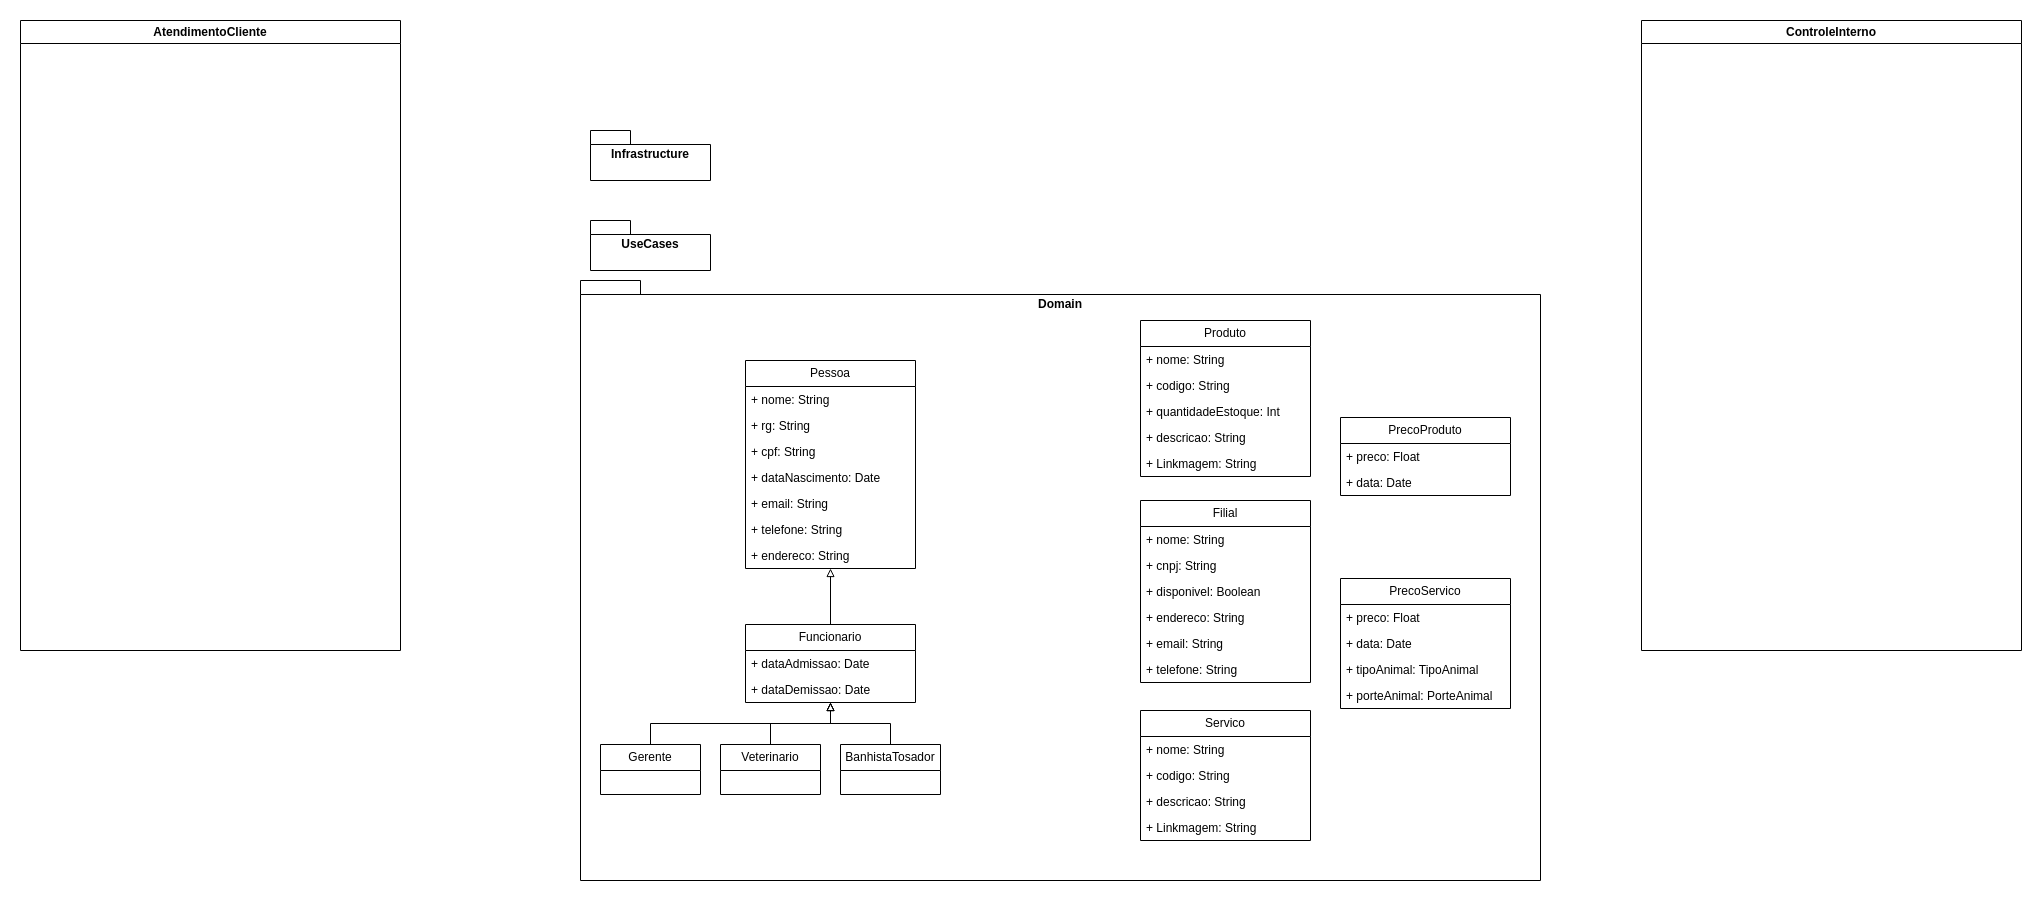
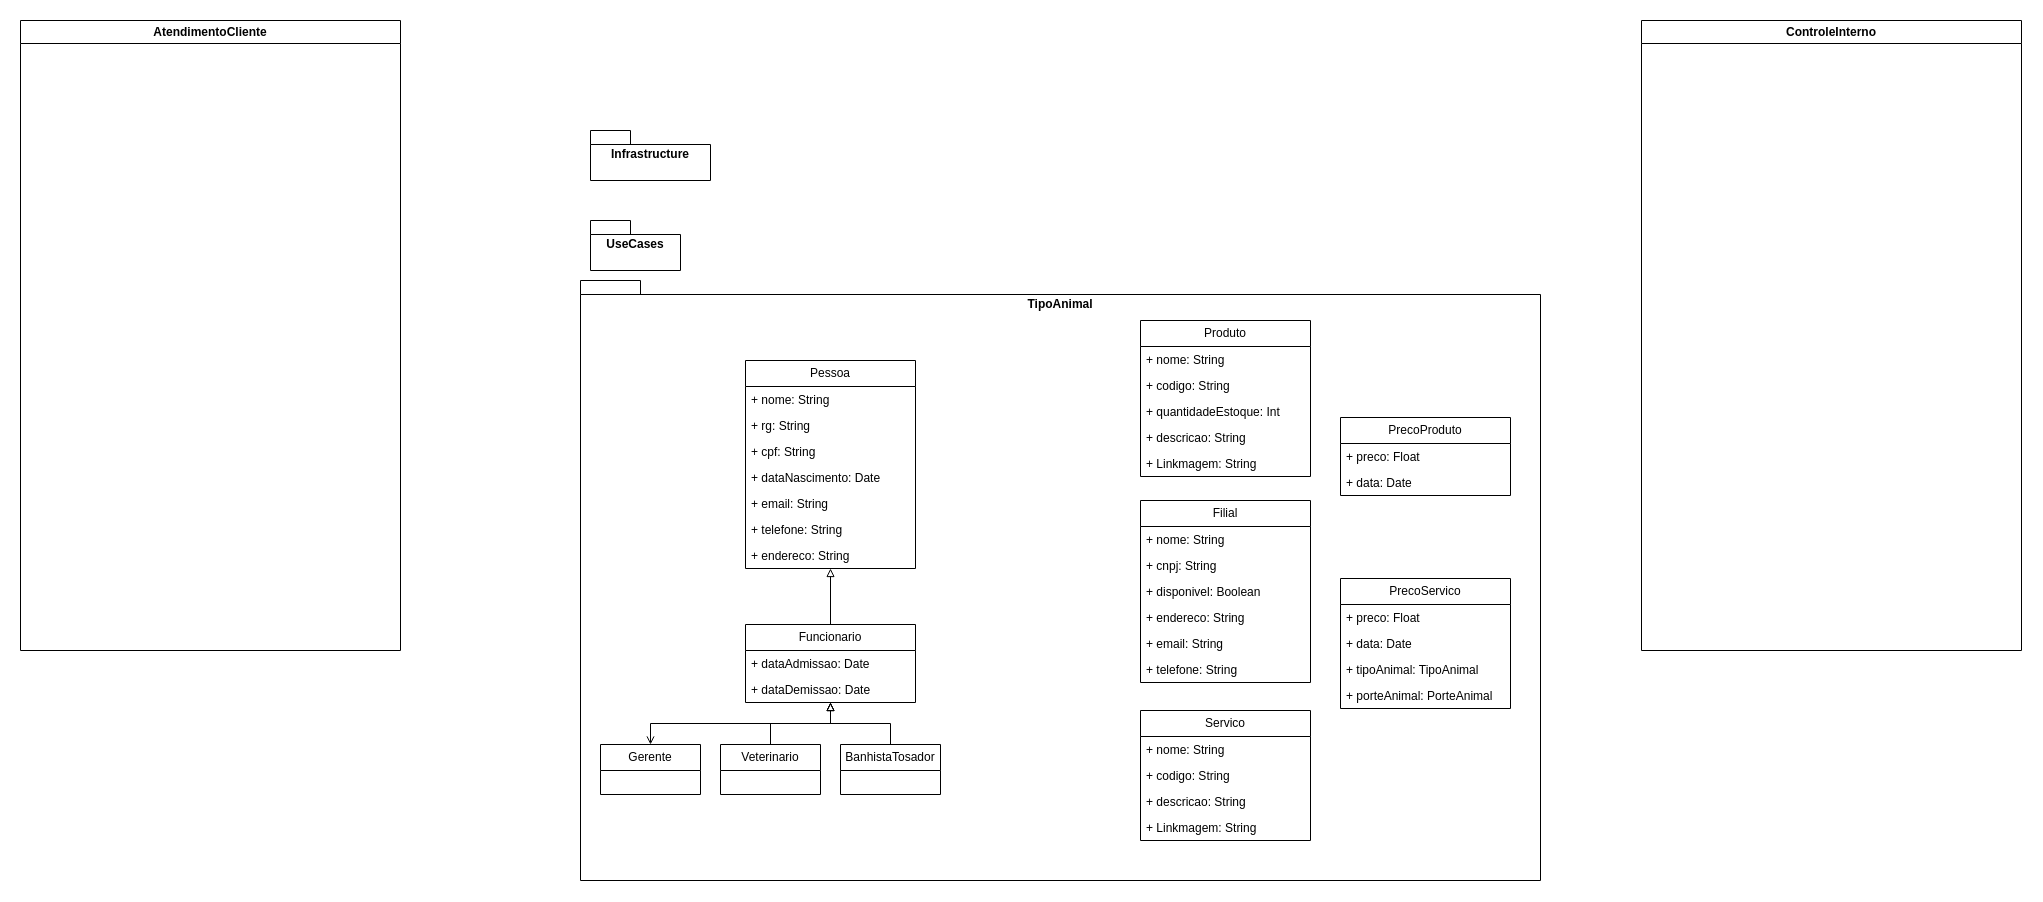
  <mxCell id="0" />
  <mxCell id="1" parent="0" />
  <mxCell id="2" value="AtendimentoCliente" style="swimlane;whiteSpace=wrap;html=1;" vertex="1" parent="1"><mxGeometry x="20" y="20" width="380" height="630" as="geometry" /></mxCell>
  <mxCell id="3" value="Infrastructure" style="shape=folder;fontStyle=1;spacingTop=10;tabWidth=40;tabHeight=14;tabPosition=left;html=1;whiteSpace=wrap;verticalAlign=top;" vertex="1" parent="1"><mxGeometry x="590" y="130" width="120" height="50" as="geometry" /></mxCell>
- <mxCell id="4" value="UseCases" style="shape=folder;fontStyle=1;spacingTop=10;tabWidth=40;tabHeight=14;tabPosition=left;html=1;whiteSpace=wrap;verticalAlign=top;" vertex="1" parent="1"><mxGeometry x="590" y="220" width="120" height="50" as="geometry" /></mxCell>
+ <mxCell id="4" value="UseCases" style="shape=folder;fontStyle=1;spacingTop=10;tabWidth=40;tabHeight=14;tabPosition=left;html=1;whiteSpace=wrap;verticalAlign=top;" vertex="1" parent="1"><mxGeometry x="590" y="220" width="90" height="50" as="geometry" /></mxCell>
  <mxCell id="5" value="ControleInterno" style="swimlane;whiteSpace=wrap;html=1;" vertex="1" parent="1"><mxGeometry x="1641" y="20" width="380" height="630" as="geometry" /></mxCell>
- <mxCell id="6" value="Domain" style="shape=folder;fontStyle=1;spacingTop=10;tabWidth=40;tabHeight=14;tabPosition=left;html=1;whiteSpace=wrap;align=center;verticalAlign=top;" vertex="1" parent="1"><mxGeometry x="580" y="280" width="960" height="600" as="geometry" /></mxCell>
+ <mxCell id="6" value="TipoAnimal" style="shape=folder;fontStyle=1;spacingTop=10;tabWidth=40;tabHeight=14;tabPosition=left;html=1;whiteSpace=wrap;align=center;verticalAlign=top;" vertex="1" parent="1"><mxGeometry x="580" y="280" width="960" height="600" as="geometry" /></mxCell>
  <mxCell id="7" style="edgeStyle=orthogonalEdgeStyle;rounded=0;orthogonalLoop=1;jettySize=auto;html=1;exitX=0.5;exitY=1;exitDx=0;exitDy=0;entryX=0.5;entryY=0;entryDx=0;entryDy=0;endArrow=none;endFill=0;startArrow=block;startFill=0;" edge="1" parent="1" source="8" target="19"><mxGeometry relative="1" as="geometry" /></mxCell>
  <mxCell id="8" value="Pessoa" style="swimlane;fontStyle=0;childLayout=stackLayout;horizontal=1;startSize=26;fillColor=none;horizontalStack=0;resizeParent=1;resizeParentMax=0;resizeLast=0;collapsible=1;marginBottom=0;whiteSpace=wrap;html=1;" vertex="1" parent="1"><mxGeometry x="745" y="360" width="170" height="208" as="geometry"><mxRectangle x="230" y="606" width="80" height="30" as="alternateBounds" /></mxGeometry></mxCell>
  <mxCell id="9" value="+ nome: String" style="text;strokeColor=none;fillColor=none;align=left;verticalAlign=top;spacingLeft=4;spacingRight=4;overflow=hidden;rotatable=0;points=[[0,0.5],[1,0.5]];portConstraint=eastwest;whiteSpace=wrap;html=1;" vertex="1" parent="8"><mxGeometry y="26" width="170" height="26" as="geometry" /></mxCell>
  <mxCell id="10" value="+ rg: String" style="text;strokeColor=none;fillColor=none;align=left;verticalAlign=top;spacingLeft=4;spacingRight=4;overflow=hidden;rotatable=0;points=[[0,0.5],[1,0.5]];portConstraint=eastwest;whiteSpace=wrap;html=1;" vertex="1" parent="8"><mxGeometry y="52" width="170" height="26" as="geometry" /></mxCell>
  <mxCell id="11" value="+ cpf: String" style="text;strokeColor=none;fillColor=none;align=left;verticalAlign=top;spacingLeft=4;spacingRight=4;overflow=hidden;rotatable=0;points=[[0,0.5],[1,0.5]];portConstraint=eastwest;whiteSpace=wrap;html=1;" vertex="1" parent="8"><mxGeometry y="78" width="170" height="26" as="geometry" /></mxCell>
  <mxCell id="12" value="+ dataNascimento: Date" style="text;strokeColor=none;fillColor=none;align=left;verticalAlign=top;spacingLeft=4;spacingRight=4;overflow=hidden;rotatable=0;points=[[0,0.5],[1,0.5]];portConstraint=eastwest;whiteSpace=wrap;html=1;" vertex="1" parent="8"><mxGeometry y="104" width="170" height="26" as="geometry" /></mxCell>
  <mxCell id="13" value="+ email: String" style="text;strokeColor=none;fillColor=none;align=left;verticalAlign=top;spacingLeft=4;spacingRight=4;overflow=hidden;rotatable=0;points=[[0,0.5],[1,0.5]];portConstraint=eastwest;whiteSpace=wrap;html=1;" vertex="1" parent="8"><mxGeometry y="130" width="170" height="26" as="geometry" /></mxCell>
  <mxCell id="14" value="+ telefone: String" style="text;strokeColor=none;fillColor=none;align=left;verticalAlign=top;spacingLeft=4;spacingRight=4;overflow=hidden;rotatable=0;points=[[0,0.5],[1,0.5]];portConstraint=eastwest;whiteSpace=wrap;html=1;" vertex="1" parent="8"><mxGeometry y="156" width="170" height="26" as="geometry" /></mxCell>
  <mxCell id="15" value="+ endereco: String" style="text;strokeColor=none;fillColor=none;align=left;verticalAlign=top;spacingLeft=4;spacingRight=4;overflow=hidden;rotatable=0;points=[[0,0.5],[1,0.5]];portConstraint=eastwest;whiteSpace=wrap;html=1;" vertex="1" parent="8"><mxGeometry y="182" width="170" height="26" as="geometry" /></mxCell>
- <mxCell id="16" style="edgeStyle=orthogonalEdgeStyle;rounded=0;orthogonalLoop=1;jettySize=auto;html=1;exitX=0.5;exitY=1;exitDx=0;exitDy=0;startArrow=block;startFill=0;endArrow=none;endFill=0;" edge="1" parent="1" source="19" target="24"><mxGeometry relative="1" as="geometry" /></mxCell>
+ <mxCell id="16" style="edgeStyle=orthogonalEdgeStyle;rounded=0;orthogonalLoop=1;jettySize=auto;html=1;exitX=0.5;exitY=1;exitDx=0;exitDy=0;startArrow=block;startFill=0;endArrow=open;endFill=0;" edge="1" parent="1" source="19" target="24"><mxGeometry relative="1" as="geometry" /></mxCell>
  <mxCell id="17" style="edgeStyle=orthogonalEdgeStyle;rounded=0;orthogonalLoop=1;jettySize=auto;html=1;exitX=0.5;exitY=1;exitDx=0;exitDy=0;entryX=0.5;entryY=0;entryDx=0;entryDy=0;startArrow=block;startFill=0;endArrow=none;endFill=0;" edge="1" parent="1" source="19" target="22"><mxGeometry relative="1" as="geometry" /></mxCell>
  <mxCell id="18" style="edgeStyle=orthogonalEdgeStyle;rounded=0;orthogonalLoop=1;jettySize=auto;html=1;exitX=0.5;exitY=1;exitDx=0;exitDy=0;startArrow=block;startFill=0;endArrow=none;endFill=0;" edge="1" parent="1" source="19" target="23"><mxGeometry relative="1" as="geometry" /></mxCell>
  <mxCell id="19" value="Funcionario" style="swimlane;fontStyle=0;childLayout=stackLayout;horizontal=1;startSize=26;fillColor=none;horizontalStack=0;resizeParent=1;resizeParentMax=0;resizeLast=0;collapsible=1;marginBottom=0;whiteSpace=wrap;html=1;" vertex="1" parent="1"><mxGeometry x="745" y="624" width="170" height="78" as="geometry"><mxRectangle x="230" y="870" width="100" height="30" as="alternateBounds" /></mxGeometry></mxCell>
  <mxCell id="20" value="+ dataAdmissao: Date" style="text;strokeColor=none;fillColor=none;align=left;verticalAlign=top;spacingLeft=4;spacingRight=4;overflow=hidden;rotatable=0;points=[[0,0.5],[1,0.5]];portConstraint=eastwest;whiteSpace=wrap;html=1;" vertex="1" parent="19"><mxGeometry y="26" width="170" height="26" as="geometry" /></mxCell>
  <mxCell id="21" value="+ dataDemissao: Date" style="text;strokeColor=none;fillColor=none;align=left;verticalAlign=top;spacingLeft=4;spacingRight=4;overflow=hidden;rotatable=0;points=[[0,0.5],[1,0.5]];portConstraint=eastwest;whiteSpace=wrap;html=1;" vertex="1" parent="19"><mxGeometry y="52" width="170" height="26" as="geometry" /></mxCell>
  <mxCell id="22" value="Veterinario" style="swimlane;fontStyle=0;childLayout=stackLayout;horizontal=1;startSize=26;fillColor=none;horizontalStack=0;resizeParent=1;resizeParentMax=0;resizeLast=0;collapsible=1;marginBottom=0;whiteSpace=wrap;html=1;" vertex="1" parent="1"><mxGeometry x="720" y="744" width="100" height="50" as="geometry" /></mxCell>
  <mxCell id="23" value="BanhistaTosador" style="swimlane;fontStyle=0;childLayout=stackLayout;horizontal=1;startSize=26;fillColor=none;horizontalStack=0;resizeParent=1;resizeParentMax=0;resizeLast=0;collapsible=1;marginBottom=0;whiteSpace=wrap;html=1;" vertex="1" parent="1"><mxGeometry x="840" y="744" width="100" height="50" as="geometry" /></mxCell>
  <mxCell id="24" value="Gerente" style="swimlane;fontStyle=0;childLayout=stackLayout;horizontal=1;startSize=26;fillColor=none;horizontalStack=0;resizeParent=1;resizeParentMax=0;resizeLast=0;collapsible=1;marginBottom=0;whiteSpace=wrap;html=1;" vertex="1" parent="1"><mxGeometry x="600" y="744" width="100" height="50" as="geometry" /></mxCell>
  <mxCell id="25" value="Filial" style="swimlane;fontStyle=0;childLayout=stackLayout;horizontal=1;startSize=26;fillColor=none;horizontalStack=0;resizeParent=1;resizeParentMax=0;resizeLast=0;collapsible=1;marginBottom=0;whiteSpace=wrap;html=1;" vertex="1" parent="1"><mxGeometry x="1140" y="500" width="170" height="182" as="geometry"><mxRectangle x="230" y="870" width="100" height="30" as="alternateBounds" /></mxGeometry></mxCell>
  <mxCell id="26" value="+ nome: String" style="text;strokeColor=none;fillColor=none;align=left;verticalAlign=top;spacingLeft=4;spacingRight=4;overflow=hidden;rotatable=0;points=[[0,0.5],[1,0.5]];portConstraint=eastwest;whiteSpace=wrap;html=1;" vertex="1" parent="25"><mxGeometry y="26" width="170" height="26" as="geometry" /></mxCell>
  <mxCell id="27" value="+ cnpj: String" style="text;strokeColor=none;fillColor=none;align=left;verticalAlign=top;spacingLeft=4;spacingRight=4;overflow=hidden;rotatable=0;points=[[0,0.5],[1,0.5]];portConstraint=eastwest;whiteSpace=wrap;html=1;" vertex="1" parent="25"><mxGeometry y="52" width="170" height="26" as="geometry" /></mxCell>
  <mxCell id="28" value="+ disponivel: Boolean" style="text;strokeColor=none;fillColor=none;align=left;verticalAlign=top;spacingLeft=4;spacingRight=4;overflow=hidden;rotatable=0;points=[[0,0.5],[1,0.5]];portConstraint=eastwest;whiteSpace=wrap;html=1;" vertex="1" parent="25"><mxGeometry y="78" width="170" height="26" as="geometry" /></mxCell>
  <mxCell id="29" value="+ endereco: String" style="text;strokeColor=none;fillColor=none;align=left;verticalAlign=top;spacingLeft=4;spacingRight=4;overflow=hidden;rotatable=0;points=[[0,0.5],[1,0.5]];portConstraint=eastwest;whiteSpace=wrap;html=1;" vertex="1" parent="25"><mxGeometry y="104" width="170" height="26" as="geometry" /></mxCell>
  <mxCell id="30" value="+ email: String" style="text;strokeColor=none;fillColor=none;align=left;verticalAlign=top;spacingLeft=4;spacingRight=4;overflow=hidden;rotatable=0;points=[[0,0.5],[1,0.5]];portConstraint=eastwest;whiteSpace=wrap;html=1;" vertex="1" parent="25"><mxGeometry y="130" width="170" height="26" as="geometry" /></mxCell>
  <mxCell id="31" value="+ telefone: String" style="text;strokeColor=none;fillColor=none;align=left;verticalAlign=top;spacingLeft=4;spacingRight=4;overflow=hidden;rotatable=0;points=[[0,0.5],[1,0.5]];portConstraint=eastwest;whiteSpace=wrap;html=1;" vertex="1" parent="25"><mxGeometry y="156" width="170" height="26" as="geometry" /></mxCell>
  <mxCell id="32" value="Produto" style="swimlane;fontStyle=0;childLayout=stackLayout;horizontal=1;startSize=26;fillColor=none;horizontalStack=0;resizeParent=1;resizeParentMax=0;resizeLast=0;collapsible=1;marginBottom=0;whiteSpace=wrap;html=1;" vertex="1" parent="1"><mxGeometry x="1140" y="320" width="170" height="156" as="geometry"><mxRectangle x="830" y="602" width="100" height="30" as="alternateBounds" /></mxGeometry></mxCell>
  <mxCell id="33" value="+ nome: String" style="text;strokeColor=none;fillColor=none;align=left;verticalAlign=top;spacingLeft=4;spacingRight=4;overflow=hidden;rotatable=0;points=[[0,0.5],[1,0.5]];portConstraint=eastwest;whiteSpace=wrap;html=1;" vertex="1" parent="32"><mxGeometry y="26" width="170" height="26" as="geometry" /></mxCell>
  <mxCell id="34" value="+ codigo: String" style="text;strokeColor=none;fillColor=none;align=left;verticalAlign=top;spacingLeft=4;spacingRight=4;overflow=hidden;rotatable=0;points=[[0,0.5],[1,0.5]];portConstraint=eastwest;whiteSpace=wrap;html=1;" vertex="1" parent="32"><mxGeometry y="52" width="170" height="26" as="geometry" /></mxCell>
  <mxCell id="35" value="+ quantidadeEstoque: Int" style="text;strokeColor=none;fillColor=none;align=left;verticalAlign=top;spacingLeft=4;spacingRight=4;overflow=hidden;rotatable=0;points=[[0,0.5],[1,0.5]];portConstraint=eastwest;whiteSpace=wrap;html=1;" vertex="1" parent="32"><mxGeometry y="78" width="170" height="26" as="geometry" /></mxCell>
  <mxCell id="36" value="+ descricao: String" style="text;strokeColor=none;fillColor=none;align=left;verticalAlign=top;spacingLeft=4;spacingRight=4;overflow=hidden;rotatable=0;points=[[0,0.5],[1,0.5]];portConstraint=eastwest;whiteSpace=wrap;html=1;" vertex="1" parent="32"><mxGeometry y="104" width="170" height="26" as="geometry" /></mxCell>
  <mxCell id="37" value="+ Linkmagem: String" style="text;strokeColor=none;fillColor=none;align=left;verticalAlign=top;spacingLeft=4;spacingRight=4;overflow=hidden;rotatable=0;points=[[0,0.5],[1,0.5]];portConstraint=eastwest;whiteSpace=wrap;html=1;" vertex="1" parent="32"><mxGeometry y="130" width="170" height="26" as="geometry" /></mxCell>
  <mxCell id="38" value="PrecoProduto" style="swimlane;fontStyle=0;childLayout=stackLayout;horizontal=1;startSize=26;fillColor=none;horizontalStack=0;resizeParent=1;resizeParentMax=0;resizeLast=0;collapsible=1;marginBottom=0;whiteSpace=wrap;html=1;" vertex="1" parent="1"><mxGeometry x="1340" y="417" width="170" height="78" as="geometry"><mxRectangle x="230" y="870" width="100" height="30" as="alternateBounds" /></mxGeometry></mxCell>
  <mxCell id="39" value="+ preco: Float" style="text;strokeColor=none;fillColor=none;align=left;verticalAlign=top;spacingLeft=4;spacingRight=4;overflow=hidden;rotatable=0;points=[[0,0.5],[1,0.5]];portConstraint=eastwest;whiteSpace=wrap;html=1;" vertex="1" parent="38"><mxGeometry y="26" width="170" height="26" as="geometry" /></mxCell>
  <mxCell id="40" value="+ data: Date" style="text;strokeColor=none;fillColor=none;align=left;verticalAlign=top;spacingLeft=4;spacingRight=4;overflow=hidden;rotatable=0;points=[[0,0.5],[1,0.5]];portConstraint=eastwest;whiteSpace=wrap;html=1;" vertex="1" parent="38"><mxGeometry y="52" width="170" height="26" as="geometry" /></mxCell>
  <mxCell id="41" value="Servico" style="swimlane;fontStyle=0;childLayout=stackLayout;horizontal=1;startSize=26;fillColor=none;horizontalStack=0;resizeParent=1;resizeParentMax=0;resizeLast=0;collapsible=1;marginBottom=0;whiteSpace=wrap;html=1;" vertex="1" parent="1"><mxGeometry x="1140" y="710" width="170" height="130" as="geometry"><mxRectangle x="830" y="602" width="100" height="30" as="alternateBounds" /></mxGeometry></mxCell>
  <mxCell id="42" value="+ nome: String" style="text;strokeColor=none;fillColor=none;align=left;verticalAlign=top;spacingLeft=4;spacingRight=4;overflow=hidden;rotatable=0;points=[[0,0.5],[1,0.5]];portConstraint=eastwest;whiteSpace=wrap;html=1;" vertex="1" parent="41"><mxGeometry y="26" width="170" height="26" as="geometry" /></mxCell>
  <mxCell id="43" value="+ codigo: String" style="text;strokeColor=none;fillColor=none;align=left;verticalAlign=top;spacingLeft=4;spacingRight=4;overflow=hidden;rotatable=0;points=[[0,0.5],[1,0.5]];portConstraint=eastwest;whiteSpace=wrap;html=1;" vertex="1" parent="41"><mxGeometry y="52" width="170" height="26" as="geometry" /></mxCell>
  <mxCell id="44" value="+ descricao: String" style="text;strokeColor=none;fillColor=none;align=left;verticalAlign=top;spacingLeft=4;spacingRight=4;overflow=hidden;rotatable=0;points=[[0,0.5],[1,0.5]];portConstraint=eastwest;whiteSpace=wrap;html=1;" vertex="1" parent="41"><mxGeometry y="78" width="170" height="26" as="geometry" /></mxCell>
  <mxCell id="45" value="+ Linkmagem: String" style="text;strokeColor=none;fillColor=none;align=left;verticalAlign=top;spacingLeft=4;spacingRight=4;overflow=hidden;rotatable=0;points=[[0,0.5],[1,0.5]];portConstraint=eastwest;whiteSpace=wrap;html=1;" vertex="1" parent="41"><mxGeometry y="104" width="170" height="26" as="geometry" /></mxCell>
  <mxCell id="46" value="PrecoServico" style="swimlane;fontStyle=0;childLayout=stackLayout;horizontal=1;startSize=26;fillColor=none;horizontalStack=0;resizeParent=1;resizeParentMax=0;resizeLast=0;collapsible=1;marginBottom=0;whiteSpace=wrap;html=1;" vertex="1" parent="1"><mxGeometry x="1340" y="578" width="170" height="130" as="geometry"><mxRectangle x="230" y="870" width="100" height="30" as="alternateBounds" /></mxGeometry></mxCell>
  <mxCell id="47" value="+ preco: Float" style="text;strokeColor=none;fillColor=none;align=left;verticalAlign=top;spacingLeft=4;spacingRight=4;overflow=hidden;rotatable=0;points=[[0,0.5],[1,0.5]];portConstraint=eastwest;whiteSpace=wrap;html=1;" vertex="1" parent="46"><mxGeometry y="26" width="170" height="26" as="geometry" /></mxCell>
  <mxCell id="48" value="+ data: Date" style="text;strokeColor=none;fillColor=none;align=left;verticalAlign=top;spacingLeft=4;spacingRight=4;overflow=hidden;rotatable=0;points=[[0,0.5],[1,0.5]];portConstraint=eastwest;whiteSpace=wrap;html=1;" vertex="1" parent="46"><mxGeometry y="52" width="170" height="26" as="geometry" /></mxCell>
  <mxCell id="49" value="+ tipoAnimal: TipoAnimal" style="text;strokeColor=none;fillColor=none;align=left;verticalAlign=top;spacingLeft=4;spacingRight=4;overflow=hidden;rotatable=0;points=[[0,0.5],[1,0.5]];portConstraint=eastwest;whiteSpace=wrap;html=1;" vertex="1" parent="46"><mxGeometry y="78" width="170" height="26" as="geometry" /></mxCell>
  <mxCell id="50" value="+ porteAnimal: PorteAnimal" style="text;strokeColor=none;fillColor=none;align=left;verticalAlign=top;spacingLeft=4;spacingRight=4;overflow=hidden;rotatable=0;points=[[0,0.5],[1,0.5]];portConstraint=eastwest;whiteSpace=wrap;html=1;" vertex="1" parent="46"><mxGeometry y="104" width="170" height="26" as="geometry" /></mxCell>
